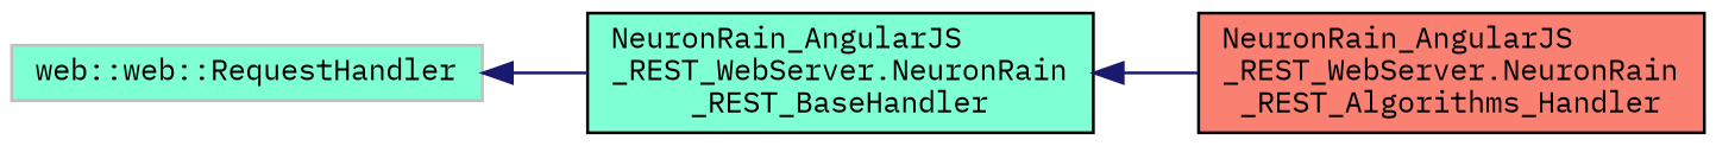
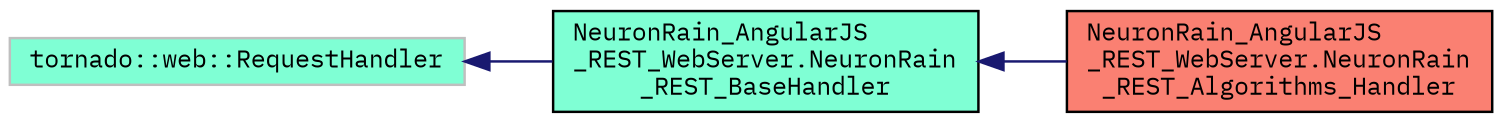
  digraph {
    rankdir=LR
    fontname="IBM Plex Mono"
    node [color=black fillcolor=aquamarine fontname="IBM Plex Mono" fontsize=10 shape=record style=filled]
    edge [color=midnightblue dir=back fontname="IBM Plex Mono" fontsize=10 labelfontname=Helvetica labelfontsize=10 style=solid]
    n1 [fillcolor=salmon fontcolor=black height=0.2 label="NeuronRain_AngularJS\l_REST_WebServer.NeuronRain\l_REST_Algorithms_Handler" width=0.4]
    n2 [height=0.2 label="NeuronRain_AngularJS\l_REST_WebServer.NeuronRain\l_REST_BaseHandler" width=0.4]
-   n3 [color=grey75 height=0.2 label="web::web::RequestHandler" width=0.4]
+   n3 [color=grey75 height=0.2 label="tornado::web::RequestHandler" width=0.4]
    n2 -> n1
    n3 -> n2
  }
